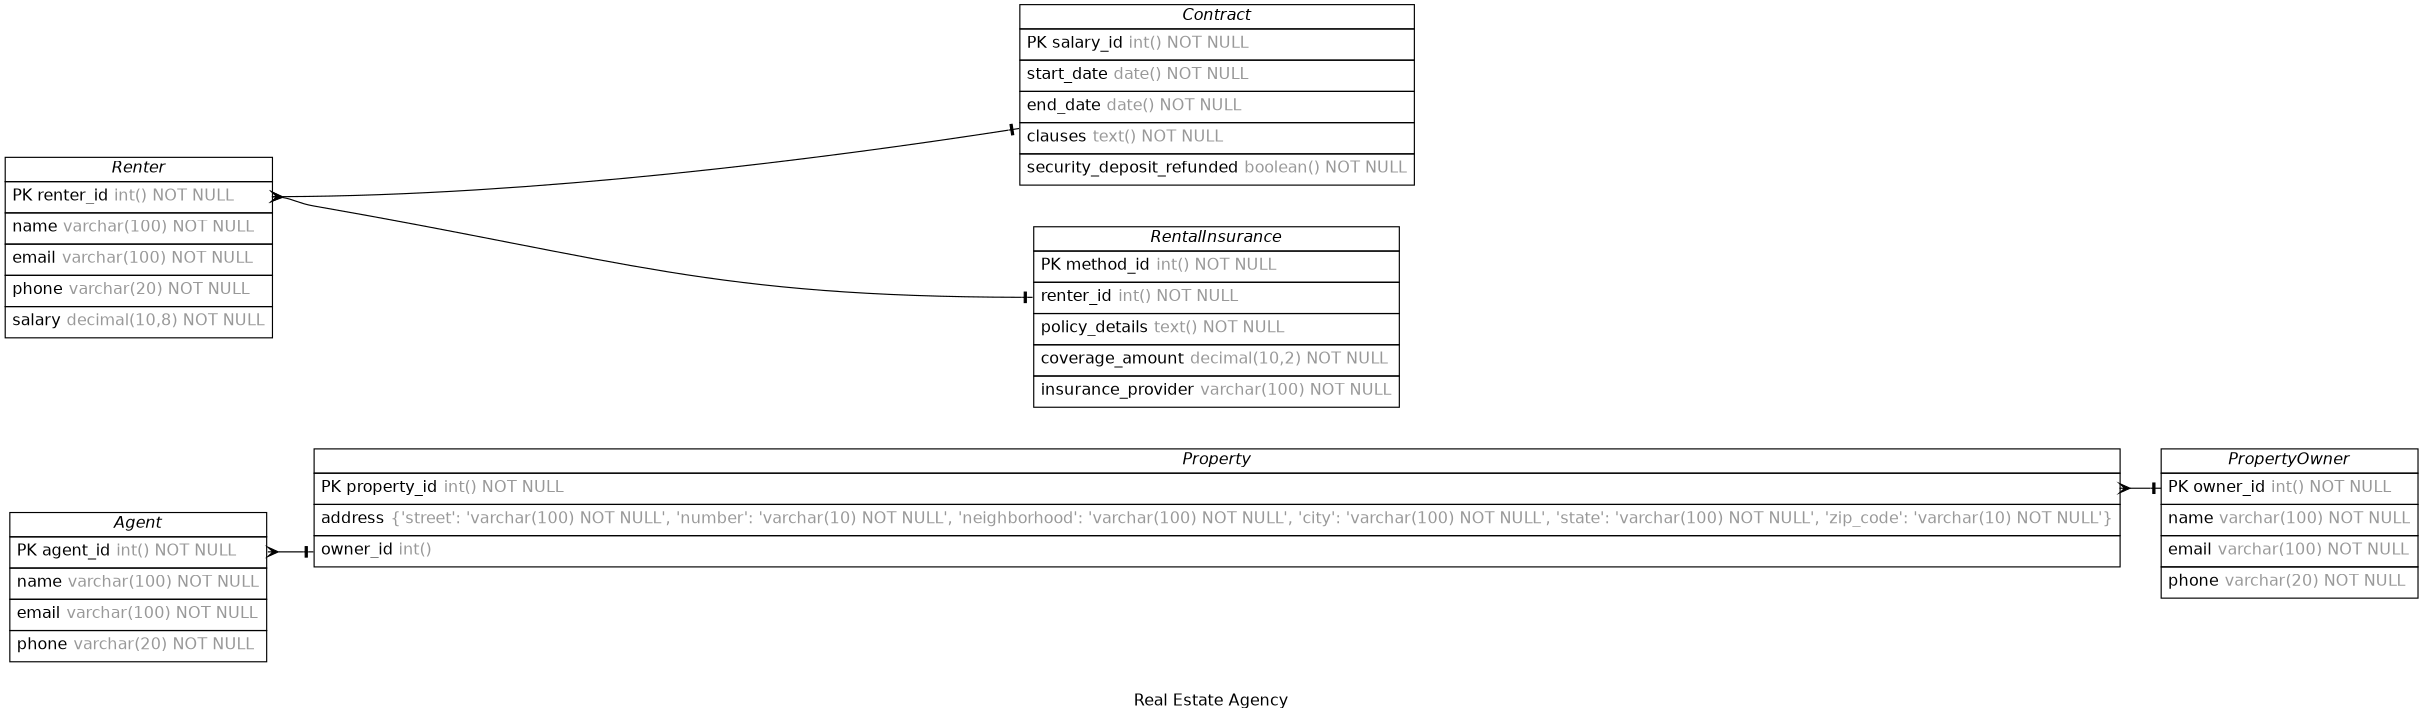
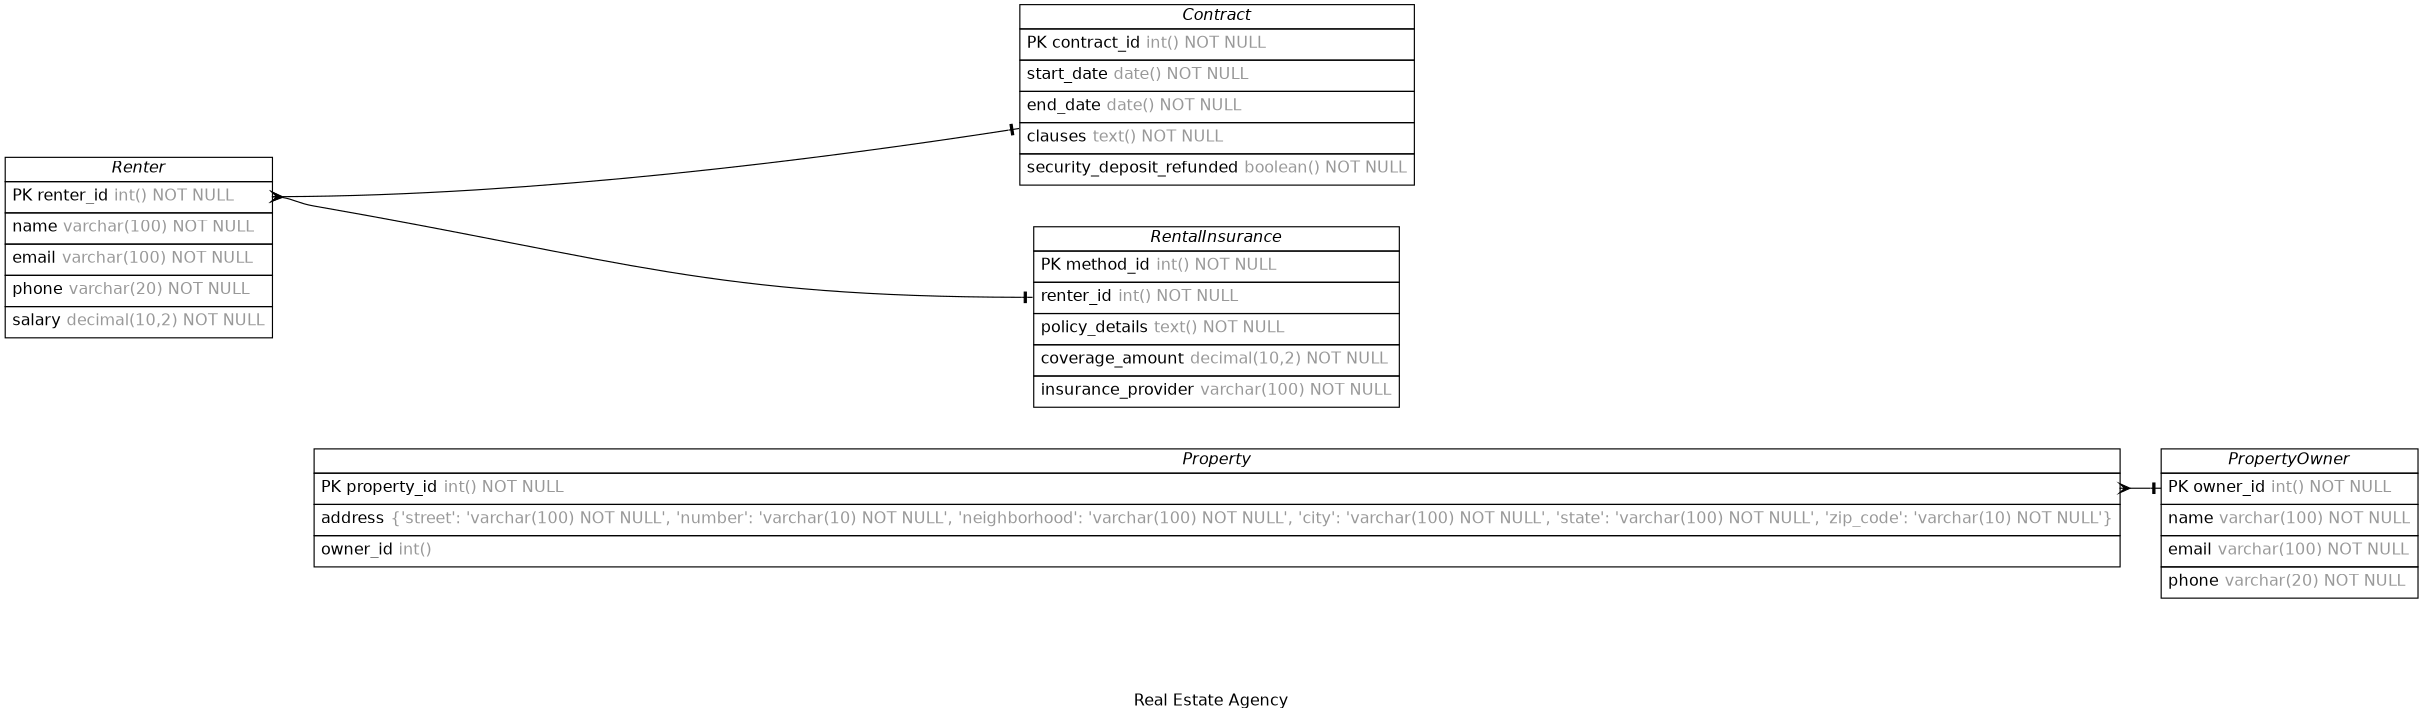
  digraph {
    concentrate=true
    fontname=Helvetica
    label="Real Estate Agency"
    nodesep=0.5
    rankdir=LR
    splines=spline
    node [fontname=Helvetica shape=plain]
    edge [arrowhead=noneotee arrowsize=0.9 arrowtail=ocrow dir=both fontname=Helvetica fontsize=12 headport=owner_id labelangle=32 labeldistance=1.8 penwidth=1.0 tailport=renter_id]
-   n1 [label=<         <table border="0" cellborder="1" cellspacing="0" >         <tr><td><i>Agent</i></td></tr>         <tr><td port="agent_id" align="left" cellpadding="5">PK agent_id <font color="grey60">int() NOT NULL</font></td></tr>         <tr><td port="name" align="left" cellpadding="5">name <font color="grey60">varchar(100) NOT NULL</font></td></tr>         <tr><td port="email" align="left" cellpadding="5">email <font color="grey60">varchar(100) NOT NULL</font></td></tr>         <tr><td port="phone" align="left" cellpadding="5">phone <font color="grey60">varchar(20) NOT NULL</font></td></tr>     </table>>]
    n2 [label=<         <table border="0" cellborder="1" cellspacing="0" >         <tr><td><i>Property</i></td></tr>         <tr><td port="property_id" align="left" cellpadding="5">PK property_id <font color="grey60">int() NOT NULL</font></td></tr>         <tr><td port="address" align="left" cellpadding="5">address <font color="grey60">{&#039;street&#039;: &#039;varchar(100) NOT NULL&#039;, &#039;number&#039;: &#039;varchar(10) NOT NULL&#039;, &#039;neighborhood&#039;: &#039;varchar(100) NOT NULL&#039;, &#039;city&#039;: &#039;varchar(100) NOT NULL&#039;, &#039;state&#039;: &#039;varchar(100) NOT NULL&#039;, &#039;zip_code&#039;: &#039;varchar(10) NOT NULL&#039;}</font></td></tr>         <tr><td port="owner_id" align="left" cellpadding="5">owner_id <font color="grey60">int()</font></td></tr>     </table>>]
    n3 [label=<         <table border="0" cellborder="1" cellspacing="0" >         <tr><td><i>PropertyOwner</i></td></tr>         <tr><td port="owner_id" align="left" cellpadding="5">PK owner_id <font color="grey60">int() NOT NULL</font></td></tr>         <tr><td port="name" align="left" cellpadding="5">name <font color="grey60">varchar(100) NOT NULL</font></td></tr>         <tr><td port="email" align="left" cellpadding="5">email <font color="grey60">varchar(100) NOT NULL</font></td></tr>         <tr><td port="phone" align="left" cellpadding="5">phone <font color="grey60">varchar(20) NOT NULL</font></td></tr>     </table>>]
-   n4 [label=<         <table border="0" cellborder="1" cellspacing="0" >         <tr><td><i>Renter</i></td></tr>         <tr><td port="renter_id" align="left" cellpadding="5">PK renter_id <font color="grey60">int() NOT NULL</font></td></tr>         <tr><td port="name" align="left" cellpadding="5">name <font color="grey60">varchar(100) NOT NULL</font></td></tr>         <tr><td port="email" align="left" cellpadding="5">email <font color="grey60">varchar(100) NOT NULL</font></td></tr>         <tr><td port="phone" align="left" cellpadding="5">phone <font color="grey60">varchar(20) NOT NULL</font></td></tr>         <tr><td port="salary" align="left" cellpadding="5">salary <font color="grey60">decimal(10,8) NOT NULL</font></td></tr>     </table>>]
-   n5 [label=<         <table border="0" cellborder="1" cellspacing="0" >         <tr><td><i>Contract</i></td></tr>         <tr><td port="contract_id" align="left" cellpadding="5">PK salary_id <font color="grey60">int() NOT NULL</font></td></tr>         <tr><td port="start_date" align="left" cellpadding="5">start_date <font color="grey60">date() NOT NULL</font></td></tr>         <tr><td port="end_date" align="left" cellpadding="5">end_date <font color="grey60">date() NOT NULL</font></td></tr>         <tr><td port="clauses" align="left" cellpadding="5">clauses <font color="grey60">text() NOT NULL</font></td></tr>         <tr><td port="security_deposit_refunded" align="left" cellpadding="5">security_deposit_refunded <font color="grey60">boolean() NOT NULL</font></td></tr>     </table>>]
+   n4 [label=<         <table border="0" cellborder="1" cellspacing="0" >         <tr><td><i>Renter</i></td></tr>         <tr><td port="renter_id" align="left" cellpadding="5">PK renter_id <font color="grey60">int() NOT NULL</font></td></tr>         <tr><td port="name" align="left" cellpadding="5">name <font color="grey60">varchar(100) NOT NULL</font></td></tr>         <tr><td port="email" align="left" cellpadding="5">email <font color="grey60">varchar(100) NOT NULL</font></td></tr>         <tr><td port="phone" align="left" cellpadding="5">phone <font color="grey60">varchar(20) NOT NULL</font></td></tr>         <tr><td port="salary" align="left" cellpadding="5">salary <font color="grey60">decimal(10,2) NOT NULL</font></td></tr>     </table>>]
+   n5 [label=<         <table border="0" cellborder="1" cellspacing="0" >         <tr><td><i>Contract</i></td></tr>         <tr><td port="contract_id" align="left" cellpadding="5">PK contract_id <font color="grey60">int() NOT NULL</font></td></tr>         <tr><td port="start_date" align="left" cellpadding="5">start_date <font color="grey60">date() NOT NULL</font></td></tr>         <tr><td port="end_date" align="left" cellpadding="5">end_date <font color="grey60">date() NOT NULL</font></td></tr>         <tr><td port="clauses" align="left" cellpadding="5">clauses <font color="grey60">text() NOT NULL</font></td></tr>         <tr><td port="security_deposit_refunded" align="left" cellpadding="5">security_deposit_refunded <font color="grey60">boolean() NOT NULL</font></td></tr>     </table>>]
    n6 [label=<         <table border="0" cellborder="1" cellspacing="0" >         <tr><td><i>RentalInsurance</i></td></tr>         <tr><td port="insurance_id" align="left" cellpadding="5">PK method_id <font color="grey60">int() NOT NULL</font></td></tr>         <tr><td port="renter_id" align="left" cellpadding="5">renter_id <font color="grey60">int() NOT NULL</font></td></tr>         <tr><td port="policy_details" align="left" cellpadding="5">policy_details <font color="grey60">text() NOT NULL</font></td></tr>         <tr><td port="coverage_amount" align="left" cellpadding="5">coverage_amount <font color="grey60">decimal(10,2) NOT NULL</font></td></tr>         <tr><td port="insurance_provider" align="left" cellpadding="5">insurance_provider <font color="grey60">varchar(100) NOT NULL</font></td></tr>     </table>>]
-   n1 -> n2 [tailport=agent_id]
    n2 -> n3 [tailport=property_id]
    n4 -> n5 [headport=renter_id]
    n4 -> n6 [headport=renter_id]
  }
